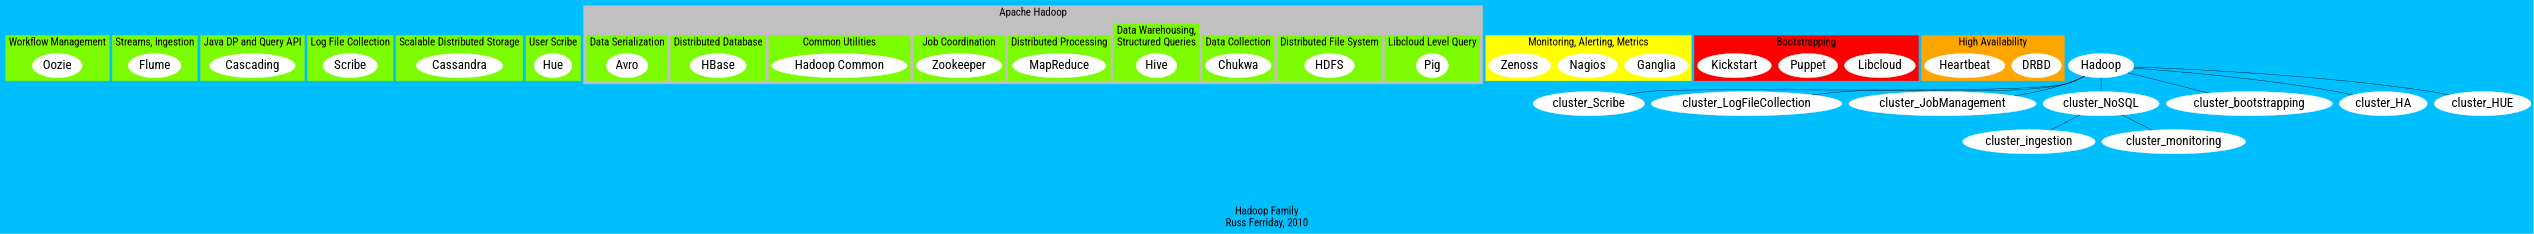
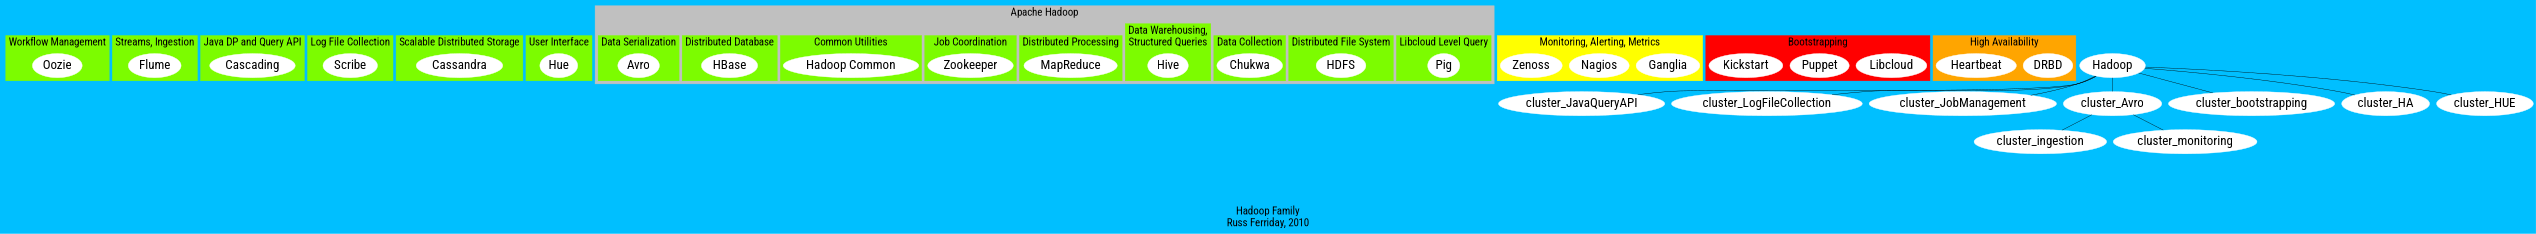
  graph {
    bgcolor=deepskyblue
    fontname="Roboto Condensed"
    fontsize=28
    label="\n\n\n\nHadoop Family\nRuss Ferriday, 2010"
    node [color=white fontname="Roboto Condensed" fontsize=34 shape=oval style=filled]
    edge [fontname="Roboto Condensed"]
    Oozie
    Flume
    Cascading
    Scribe
    Cassandra
    Hue
    Pig
    HDFS
    Chukwa
    Hive
    MapReduce
    Zookeeper
    n13 [label="Hadoop Common"]
    HBase
    Avro
    Ganglia
    Nagios
    Zenoss
    Libcloud
    Puppet
    Kickstart
    DRBD
    Heartbeat
    n24 [label=Hadoop]
-   cluster_JavaQueryAPI [label=cluster_Scribe]
+   cluster_JavaQueryAPI
    cluster_LogFileCollection
    cluster_JobManagement
-   cluster_NoSQL
+   cluster_NoSQL [label=cluster_Avro]
    cluster_bootstrapping
    cluster_HA
    cluster_HUE
    cluster_ingestion
    cluster_monitoring
    subgraph cluster_1 {
      color=lawngreen
      label="Workflow Management"
      style=filled
      Oozie
    }
    subgraph cluster_2 {
      color=lawngreen
      label="Streams, Ingestion"
      style=filled
      Flume
    }
    subgraph cluster_3 {
      color=lawngreen
      label="Java DP and Query API"
      style=filled
      Cascading
    }
    subgraph cluster_4 {
      color=lawngreen
      label="Log File Collection"
      style=filled
      Scribe
    }
    subgraph cluster_5 {
      color=lawngreen
      label="Scalable Distributed Storage"
      style=filled
      Cassandra
    }
    subgraph cluster_6 {
      color=lawngreen
-     label="User Scribe"
+     label="User Interface"
      style=filled
      Hue
    }
    subgraph cluster_7 {
      color=gray
      label="Apache Hadoop"
      style=filled
      subgraph cluster_8 {
        color=lawngreen
        label="Libcloud Level Query"
        style=filled
        Pig
      }
      subgraph cluster_9 {
        color=lawngreen
        label="Distributed File System"
        style=filled
        HDFS
      }
      subgraph cluster_10 {
        color=lawngreen
        label="Data Collection"
        style=filled
        Chukwa
      }
      subgraph cluster_11 {
        color=lawngreen
        label="Data Warehousing,\nStructured Queries"
        style=filled
        Hive
      }
      subgraph cluster_12 {
        color=lawngreen
        label="Distributed Processing"
        style=filled
        MapReduce
      }
      subgraph cluster_13 {
        color=lawngreen
        label="Job Coordination"
        style=filled
        Zookeeper
      }
      subgraph cluster_14 {
        color=lawngreen
        label="Common Utilities"
        style=filled
        n13
      }
      subgraph cluster_15 {
        color=lawngreen
        label="Distributed Database"
        style=filled
        HBase
      }
      subgraph cluster_16 {
        color=lawngreen
        label="Data Serialization"
        style=filled
        Avro
      }
    }
    subgraph cluster_17 {
      color=yellow
      label="Monitoring, Alerting, Metrics"
      style=filled
      Ganglia
      Nagios
      Zenoss
    }
    subgraph cluster_18 {
      color=red
      label=Bootstrapping
      style=filled
      Libcloud
      Puppet
      Kickstart
    }
    subgraph cluster_19 {
      color=orange
      label="High Availability"
      style=filled
      DRBD
      Heartbeat
    }
    n24 -- cluster_JavaQueryAPI
    n24 -- cluster_LogFileCollection
    n24 -- cluster_JobManagement
    n24 -- cluster_NoSQL
    n24 -- cluster_bootstrapping
    n24 -- cluster_HA
    n24 -- cluster_HUE
    cluster_NoSQL -- cluster_ingestion
    cluster_NoSQL -- cluster_monitoring
  }
